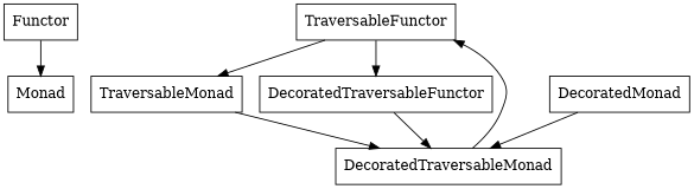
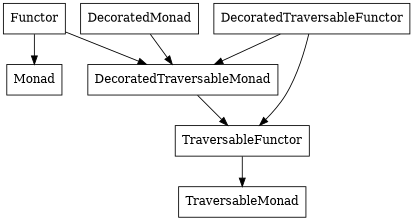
  digraph {
    node [shape=box]
    Functor
    Monad
    TraversableFunctor
    TraversableMonad
    DecoratedTraversableFunctor
    DecoratedMonad
    DecoratedTraversableMonad
    Functor -> Monad
    TraversableFunctor -> TraversableMonad
-   TraversableFunctor -> DecoratedTraversableFunctor
-   TraversableMonad -> DecoratedTraversableMonad
+   DecoratedTraversableFunctor -> TraversableFunctor
+   Functor -> DecoratedTraversableMonad
    DecoratedTraversableFunctor -> DecoratedTraversableMonad
    DecoratedMonad -> DecoratedTraversableMonad
    DecoratedTraversableMonad -> TraversableFunctor
  }
